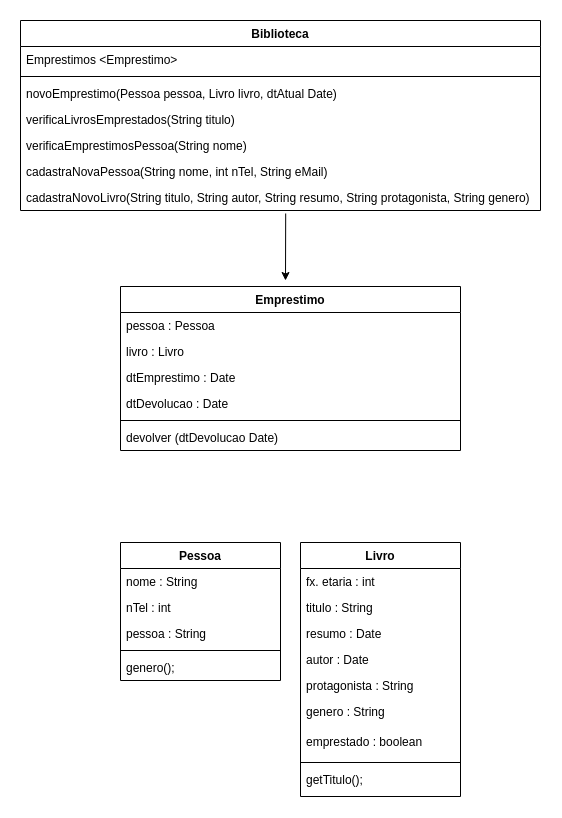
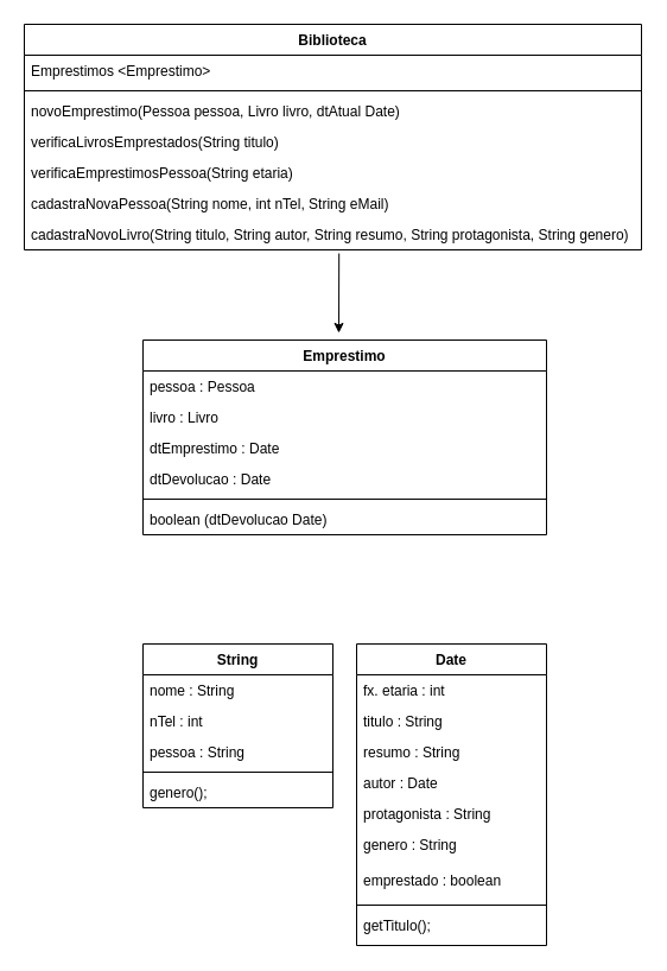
  <mxCell id="0" />
  <mxCell id="1" parent="0" />
- <mxCell id="2" value="Pessoa" style="swimlane;fontStyle=1;align=center;verticalAlign=top;childLayout=stackLayout;horizontal=1;startSize=26;horizontalStack=0;resizeParent=1;resizeParentMax=0;resizeLast=0;collapsible=1;marginBottom=0;" vertex="1" parent="1"><mxGeometry x="120" y="542" width="160" height="138" as="geometry" /></mxCell>
+ <mxCell id="2" value="String" style="swimlane;fontStyle=1;align=center;verticalAlign=top;childLayout=stackLayout;horizontal=1;startSize=26;horizontalStack=0;resizeParent=1;resizeParentMax=0;resizeLast=0;collapsible=1;marginBottom=0;" vertex="1" parent="1"><mxGeometry x="120" y="542" width="160" height="138" as="geometry" /></mxCell>
  <mxCell id="3" value="nome : String&#10;" style="text;strokeColor=none;fillColor=none;align=left;verticalAlign=top;spacingLeft=4;spacingRight=4;overflow=hidden;rotatable=0;points=[[0,0.5],[1,0.5]];portConstraint=eastwest;" vertex="1" parent="2"><mxGeometry y="26" width="160" height="26" as="geometry" /></mxCell>
  <mxCell id="4" value="nTel : int" style="text;strokeColor=none;fillColor=none;align=left;verticalAlign=top;spacingLeft=4;spacingRight=4;overflow=hidden;rotatable=0;points=[[0,0.5],[1,0.5]];portConstraint=eastwest;" vertex="1" parent="2"><mxGeometry y="52" width="160" height="26" as="geometry" /></mxCell>
  <mxCell id="5" value="pessoa : String" style="text;strokeColor=none;fillColor=none;align=left;verticalAlign=top;spacingLeft=4;spacingRight=4;overflow=hidden;rotatable=0;points=[[0,0.5],[1,0.5]];portConstraint=eastwest;" vertex="1" parent="2"><mxGeometry y="78" width="160" height="26" as="geometry" /></mxCell>
  <mxCell id="6" value="" style="line;strokeWidth=1;fillColor=none;align=left;verticalAlign=middle;spacingTop=-1;spacingLeft=3;spacingRight=3;rotatable=0;labelPosition=right;points=[];portConstraint=eastwest;" vertex="1" parent="2"><mxGeometry y="104" width="160" height="8" as="geometry" /></mxCell>
  <mxCell id="7" value="genero();" style="text;strokeColor=none;fillColor=none;align=left;verticalAlign=top;spacingLeft=4;spacingRight=4;overflow=hidden;rotatable=0;points=[[0,0.5],[1,0.5]];portConstraint=eastwest;" vertex="1" parent="2"><mxGeometry y="112" width="160" height="26" as="geometry" /></mxCell>
- <mxCell id="8" value="Livro" style="swimlane;fontStyle=1;align=center;verticalAlign=top;childLayout=stackLayout;horizontal=1;startSize=26;horizontalStack=0;resizeParent=1;resizeParentMax=0;resizeLast=0;collapsible=1;marginBottom=0;" vertex="1" parent="1"><mxGeometry x="300" y="542" width="160" height="254" as="geometry" /></mxCell>
+ <mxCell id="8" value="Date" style="swimlane;fontStyle=1;align=center;verticalAlign=top;childLayout=stackLayout;horizontal=1;startSize=26;horizontalStack=0;resizeParent=1;resizeParentMax=0;resizeLast=0;collapsible=1;marginBottom=0;" vertex="1" parent="1"><mxGeometry x="300" y="542" width="160" height="254" as="geometry" /></mxCell>
  <mxCell id="9" value="fx. etaria : int" style="text;strokeColor=none;fillColor=none;align=left;verticalAlign=top;spacingLeft=4;spacingRight=4;overflow=hidden;rotatable=0;points=[[0,0.5],[1,0.5]];portConstraint=eastwest;" vertex="1" parent="8"><mxGeometry y="26" width="160" height="26" as="geometry" /></mxCell>
  <mxCell id="10" value="titulo : String" style="text;strokeColor=none;fillColor=none;align=left;verticalAlign=top;spacingLeft=4;spacingRight=4;overflow=hidden;rotatable=0;points=[[0,0.5],[1,0.5]];portConstraint=eastwest;" vertex="1" parent="8"><mxGeometry y="52" width="160" height="26" as="geometry" /></mxCell>
- <mxCell id="11" value="resumo : Date" style="text;strokeColor=none;fillColor=none;align=left;verticalAlign=top;spacingLeft=4;spacingRight=4;overflow=hidden;rotatable=0;points=[[0,0.5],[1,0.5]];portConstraint=eastwest;" vertex="1" parent="8"><mxGeometry y="78" width="160" height="26" as="geometry" /></mxCell>
+ <mxCell id="11" value="resumo : String" style="text;strokeColor=none;fillColor=none;align=left;verticalAlign=top;spacingLeft=4;spacingRight=4;overflow=hidden;rotatable=0;points=[[0,0.5],[1,0.5]];portConstraint=eastwest;" vertex="1" parent="8"><mxGeometry y="78" width="160" height="26" as="geometry" /></mxCell>
  <mxCell id="12" value="autor : Date" style="text;strokeColor=none;fillColor=none;align=left;verticalAlign=top;spacingLeft=4;spacingRight=4;overflow=hidden;rotatable=0;points=[[0,0.5],[1,0.5]];portConstraint=eastwest;" vertex="1" parent="8"><mxGeometry y="104" width="160" height="26" as="geometry" /></mxCell>
  <mxCell id="13" value="protagonista : String" style="text;strokeColor=none;fillColor=none;align=left;verticalAlign=top;spacingLeft=4;spacingRight=4;overflow=hidden;rotatable=0;points=[[0,0.5],[1,0.5]];portConstraint=eastwest;" vertex="1" parent="8"><mxGeometry y="130" width="160" height="26" as="geometry" /></mxCell>
  <mxCell id="14" value="genero : String" style="text;strokeColor=none;fillColor=none;align=left;verticalAlign=top;spacingLeft=4;spacingRight=4;overflow=hidden;rotatable=0;points=[[0,0.5],[1,0.5]];portConstraint=eastwest;" vertex="1" parent="8"><mxGeometry y="156" width="160" height="30" as="geometry" /></mxCell>
  <mxCell id="15" value="emprestado : boolean" style="text;strokeColor=none;fillColor=none;align=left;verticalAlign=top;spacingLeft=4;spacingRight=4;overflow=hidden;rotatable=0;points=[[0,0.5],[1,0.5]];portConstraint=eastwest;" vertex="1" parent="8"><mxGeometry y="186" width="160" height="30" as="geometry" /></mxCell>
  <mxCell id="16" value="" style="line;strokeWidth=1;fillColor=none;align=left;verticalAlign=middle;spacingTop=-1;spacingLeft=3;spacingRight=3;rotatable=0;labelPosition=right;points=[];portConstraint=eastwest;" vertex="1" parent="8"><mxGeometry y="216" width="160" height="8" as="geometry" /></mxCell>
  <mxCell id="17" value="getTitulo();" style="text;strokeColor=none;fillColor=none;align=left;verticalAlign=top;spacingLeft=4;spacingRight=4;overflow=hidden;rotatable=0;points=[[0,0.5],[1,0.5]];portConstraint=eastwest;" vertex="1" parent="8"><mxGeometry y="224" width="160" height="30" as="geometry" /></mxCell>
  <mxCell id="18" value="Emprestimo" style="swimlane;fontStyle=1;align=center;verticalAlign=top;childLayout=stackLayout;horizontal=1;startSize=26;horizontalStack=0;resizeParent=1;resizeParentMax=0;resizeLast=0;collapsible=1;marginBottom=0;" vertex="1" parent="1"><mxGeometry x="120" y="286" width="340" height="164" as="geometry" /></mxCell>
  <mxCell id="19" value="pessoa : Pessoa" style="text;strokeColor=none;fillColor=none;align=left;verticalAlign=top;spacingLeft=4;spacingRight=4;overflow=hidden;rotatable=0;points=[[0,0.5],[1,0.5]];portConstraint=eastwest;" vertex="1" parent="18"><mxGeometry y="26" width="340" height="26" as="geometry" /></mxCell>
  <mxCell id="20" value="livro : Livro" style="text;strokeColor=none;fillColor=none;align=left;verticalAlign=top;spacingLeft=4;spacingRight=4;overflow=hidden;rotatable=0;points=[[0,0.5],[1,0.5]];portConstraint=eastwest;" vertex="1" parent="18"><mxGeometry y="52" width="340" height="26" as="geometry" /></mxCell>
  <mxCell id="21" value="dtEmprestimo : Date" style="text;strokeColor=none;fillColor=none;align=left;verticalAlign=top;spacingLeft=4;spacingRight=4;overflow=hidden;rotatable=0;points=[[0,0.5],[1,0.5]];portConstraint=eastwest;" vertex="1" parent="18"><mxGeometry y="78" width="340" height="26" as="geometry" /></mxCell>
  <mxCell id="22" value="dtDevolucao : Date&#10;" style="text;strokeColor=none;fillColor=none;align=left;verticalAlign=top;spacingLeft=4;spacingRight=4;overflow=hidden;rotatable=0;points=[[0,0.5],[1,0.5]];portConstraint=eastwest;" vertex="1" parent="18"><mxGeometry y="104" width="340" height="26" as="geometry" /></mxCell>
  <mxCell id="23" value="" style="line;strokeWidth=1;fillColor=none;align=left;verticalAlign=middle;spacingTop=-1;spacingLeft=3;spacingRight=3;rotatable=0;labelPosition=right;points=[];portConstraint=eastwest;" vertex="1" parent="18"><mxGeometry y="130" width="340" height="8" as="geometry" /></mxCell>
- <mxCell id="24" value="devolver (dtDevolucao Date)&#10;" style="text;strokeColor=none;fillColor=none;align=left;verticalAlign=top;spacingLeft=4;spacingRight=4;overflow=hidden;rotatable=0;points=[[0,0.5],[1,0.5]];portConstraint=eastwest;" vertex="1" parent="18"><mxGeometry y="138" width="340" height="26" as="geometry" /></mxCell>
+ <mxCell id="24" value="boolean (dtDevolucao Date)&#10;" style="text;strokeColor=none;fillColor=none;align=left;verticalAlign=top;spacingLeft=4;spacingRight=4;overflow=hidden;rotatable=0;points=[[0,0.5],[1,0.5]];portConstraint=eastwest;" vertex="1" parent="18"><mxGeometry y="138" width="340" height="26" as="geometry" /></mxCell>
  <mxCell id="25" value="Biblioteca" style="swimlane;fontStyle=1;align=center;verticalAlign=top;childLayout=stackLayout;horizontal=1;startSize=26;horizontalStack=0;resizeParent=1;resizeParentMax=0;resizeLast=0;collapsible=1;marginBottom=0;" vertex="1" parent="1"><mxGeometry x="20" y="20" width="520" height="190" as="geometry" /></mxCell>
  <mxCell id="26" value="Emprestimos &lt;Emprestimo&gt;" style="text;strokeColor=none;fillColor=none;align=left;verticalAlign=top;spacingLeft=4;spacingRight=4;overflow=hidden;rotatable=0;points=[[0,0.5],[1,0.5]];portConstraint=eastwest;" vertex="1" parent="25"><mxGeometry y="26" width="520" height="26" as="geometry" /></mxCell>
  <mxCell id="27" value="" style="line;strokeWidth=1;fillColor=none;align=left;verticalAlign=middle;spacingTop=-1;spacingLeft=3;spacingRight=3;rotatable=0;labelPosition=right;points=[];portConstraint=eastwest;" vertex="1" parent="25"><mxGeometry y="52" width="520" height="8" as="geometry" /></mxCell>
  <mxCell id="28" value="novoEmprestimo(Pessoa pessoa, Livro livro, dtAtual Date)" style="text;strokeColor=none;fillColor=none;align=left;verticalAlign=top;spacingLeft=4;spacingRight=4;overflow=hidden;rotatable=0;points=[[0,0.5],[1,0.5]];portConstraint=eastwest;" vertex="1" parent="25"><mxGeometry y="60" width="520" height="26" as="geometry" /></mxCell>
  <mxCell id="29" value="verificaLivrosEmprestados(String titulo)" style="text;strokeColor=none;fillColor=none;align=left;verticalAlign=top;spacingLeft=4;spacingRight=4;overflow=hidden;rotatable=0;points=[[0,0.5],[1,0.5]];portConstraint=eastwest;" vertex="1" parent="25"><mxGeometry y="86" width="520" height="26" as="geometry" /></mxCell>
- <mxCell id="30" value="verificaEmprestimosPessoa(String nome)" style="text;strokeColor=none;fillColor=none;align=left;verticalAlign=top;spacingLeft=4;spacingRight=4;overflow=hidden;rotatable=0;points=[[0,0.5],[1,0.5]];portConstraint=eastwest;" vertex="1" parent="25"><mxGeometry y="112" width="520" height="26" as="geometry" /></mxCell>
+ <mxCell id="30" value="verificaEmprestimosPessoa(String etaria)" style="text;strokeColor=none;fillColor=none;align=left;verticalAlign=top;spacingLeft=4;spacingRight=4;overflow=hidden;rotatable=0;points=[[0,0.5],[1,0.5]];portConstraint=eastwest;" vertex="1" parent="25"><mxGeometry y="112" width="520" height="26" as="geometry" /></mxCell>
  <mxCell id="31" value="cadastraNovaPessoa(String nome, int nTel, String eMail)&#10;" style="text;strokeColor=none;fillColor=none;align=left;verticalAlign=top;spacingLeft=4;spacingRight=4;overflow=hidden;rotatable=0;points=[[0,0.5],[1,0.5]];portConstraint=eastwest;" vertex="1" parent="25"><mxGeometry y="138" width="520" height="26" as="geometry" /></mxCell>
  <mxCell id="32" value="cadastraNovoLivro(String titulo, String autor, String resumo, String protagonista, String genero)&#10;" style="text;strokeColor=none;fillColor=none;align=left;verticalAlign=top;spacingLeft=4;spacingRight=4;overflow=hidden;rotatable=0;points=[[0,0.5],[1,0.5]];portConstraint=eastwest;" vertex="1" parent="25"><mxGeometry y="164" width="520" height="26" as="geometry" /></mxCell>
  <mxCell id="33" value="" style="endArrow=classic;html=1;exitX=0.51;exitY=1.115;exitDx=0;exitDy=0;exitPerimeter=0;" edge="1" parent="1" source="32"><mxGeometry width="50" height="50" relative="1" as="geometry"><mxPoint x="265" y="270" as="sourcePoint" /><mxPoint x="285" y="280" as="targetPoint" /></mxGeometry></mxCell>
